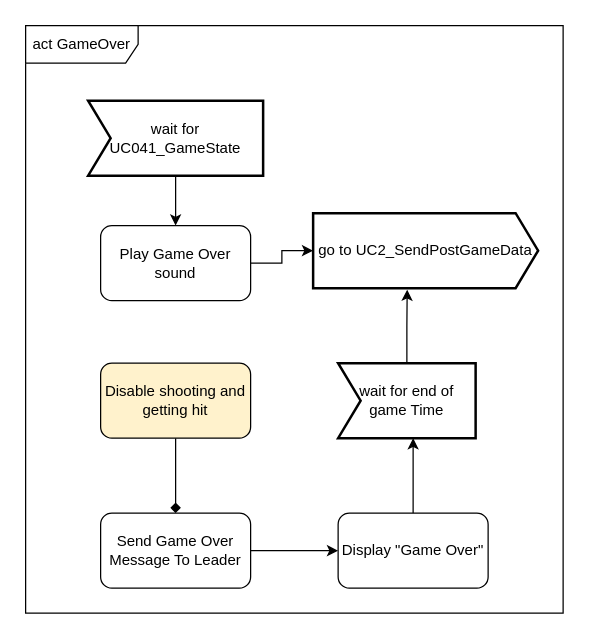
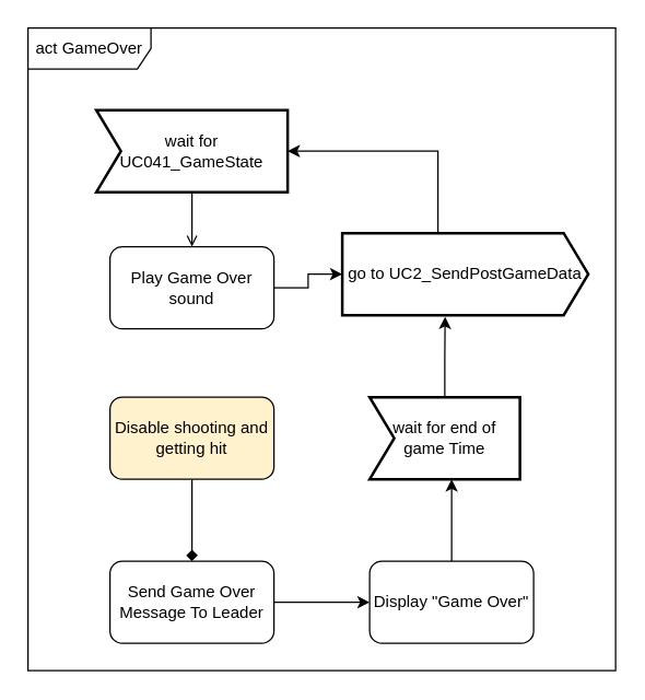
  <mxCell id="0" />
  <mxCell id="1" parent="0" />
  <mxCell id="2" value="act GameOver" style="shape=umlFrame;whiteSpace=wrap;html=1;pointerEvents=0;width=90;height=30;" vertex="1" parent="1"><mxGeometry x="20" y="20" width="430" height="470" as="geometry" /></mxCell>
  <mxCell id="3" style="edgeStyle=orthogonalEdgeStyle;rounded=0;orthogonalLoop=1;jettySize=auto;html=1;" edge="1" parent="1" source="4" target="14"><mxGeometry relative="1" as="geometry" /></mxCell>
  <mxCell id="4" value="Play Game Over sound" style="rounded=1;whiteSpace=wrap;html=1;" vertex="1" parent="1"><mxGeometry x="80" y="180" width="120" height="60" as="geometry" /></mxCell>
  <mxCell id="5" style="edgeStyle=orthogonalEdgeStyle;rounded=0;orthogonalLoop=1;jettySize=auto;html=1;entryX=0.5;entryY=0;entryDx=0;entryDy=0;endArrow=diamond;" edge="1" parent="1" source="6" target="8"><mxGeometry relative="1" as="geometry" /></mxCell>
  <mxCell id="6" value="Disable shooting and getting hit" style="rounded=1;whiteSpace=wrap;html=1;fillColor=#fff2cc;" vertex="1" parent="1"><mxGeometry x="80" y="290" width="120" height="60" as="geometry" /></mxCell>
  <mxCell id="7" style="edgeStyle=orthogonalEdgeStyle;rounded=0;orthogonalLoop=1;jettySize=auto;html=1;entryX=0;entryY=0.5;entryDx=0;entryDy=0;" edge="1" parent="1" source="8" target="10"><mxGeometry relative="1" as="geometry" /></mxCell>
  <mxCell id="8" value="Send Game Over Message To Leader" style="rounded=1;whiteSpace=wrap;html=1;" vertex="1" parent="1"><mxGeometry x="80" y="410" width="120" height="60" as="geometry" /></mxCell>
  <mxCell id="9" style="edgeStyle=orthogonalEdgeStyle;rounded=0;orthogonalLoop=1;jettySize=auto;html=1;entryX=0.5;entryY=1;entryDx=0;entryDy=0;" edge="1" parent="1" source="10"><mxGeometry relative="1" as="geometry"><mxPoint x="330" y="350" as="targetPoint" /></mxGeometry></mxCell>
  <mxCell id="10" value="Display &quot;Game Over&quot;" style="rounded=1;whiteSpace=wrap;html=1;" vertex="1" parent="1"><mxGeometry x="270" y="410" width="120" height="60" as="geometry" /></mxCell>
- <mxCell id="11" style="edgeStyle=orthogonalEdgeStyle;rounded=0;orthogonalLoop=1;jettySize=auto;html=1;entryX=0.5;entryY=0;entryDx=0;entryDy=0;" edge="1" parent="1" source="12" target="4"><mxGeometry relative="1" as="geometry" /></mxCell>
+ <mxCell id="11" style="edgeStyle=orthogonalEdgeStyle;rounded=0;orthogonalLoop=1;jettySize=auto;html=1;entryX=0.5;entryY=0;entryDx=0;entryDy=0;endArrow=open;" edge="1" parent="1" source="12" target="4"><mxGeometry relative="1" as="geometry" /></mxCell>
  <mxCell id="12" value="wait for UC041_GameState" style="html=1;shape=mxgraph.sysml.accEvent;strokeWidth=2;whiteSpace=wrap;align=center;" vertex="1" parent="1"><mxGeometry x="70" y="80" width="140" height="60" as="geometry" /></mxCell>
  <mxCell id="13" value="wait for end of game Time" style="html=1;shape=mxgraph.sysml.accEvent;strokeWidth=2;whiteSpace=wrap;align=center;" vertex="1" parent="1"><mxGeometry x="270" y="290" width="110" height="60" as="geometry" /></mxCell>
  <mxCell id="14" value="go to UC2_SendPostGameData" style="html=1;shape=mxgraph.sysml.sendSigAct;strokeWidth=2;whiteSpace=wrap;align=center;" vertex="1" parent="1"><mxGeometry x="250" y="170" width="180" height="60" as="geometry" /></mxCell>
  <mxCell id="15" style="edgeStyle=orthogonalEdgeStyle;rounded=0;orthogonalLoop=1;jettySize=auto;html=1;entryX=0.418;entryY=1.02;entryDx=0;entryDy=0;entryPerimeter=0;" edge="1" parent="1" source="13" target="14"><mxGeometry relative="1" as="geometry" /></mxCell>
+ <mxCell id="16" style="edgeStyle=orthogonalEdgeStyle;rounded=0;orthogonalLoop=1;jettySize=auto;html=1;entryX=1;entryY=0.5;entryDx=0;entryDy=0;entryPerimeter=0;exitX=0.389;exitY=0;exitDx=0;exitDy=0;exitPerimeter=0;" edge="1" parent="1" source="14" target="12"><mxGeometry relative="1" as="geometry" /></mxCell>
